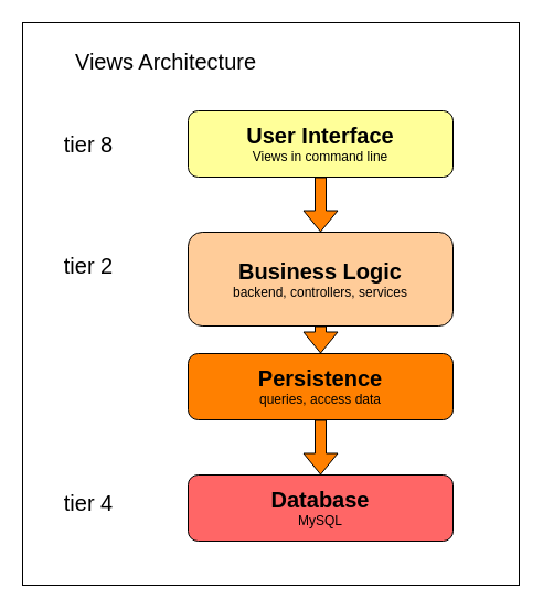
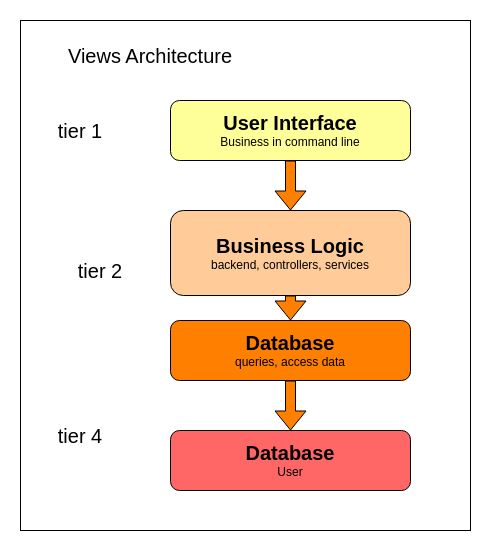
  <mxCell id="0" />
  <mxCell id="1" parent="0" />
  <mxCell id="2" value="" style="rounded=0;whiteSpace=wrap;html=1;" parent="1" vertex="1"><mxGeometry x="20" y="20" width="450" height="510" as="geometry" /></mxCell>
- <mxCell id="3" value="&lt;font style=&quot;font-size: 20px;&quot;&gt;&lt;b&gt;User Interface&lt;br&gt;&lt;/b&gt;&lt;/font&gt;Views in command line" style="rounded=1;whiteSpace=wrap;html=1;fillColor=#FFFF99;" parent="1" vertex="1"><mxGeometry x="170" y="100" width="240" height="60" as="geometry" /></mxCell>
+ <mxCell id="3" value="&lt;font style=&quot;font-size: 20px;&quot;&gt;&lt;b&gt;User Interface&lt;br&gt;&lt;/b&gt;&lt;/font&gt;Business in command line" style="rounded=1;whiteSpace=wrap;html=1;fillColor=#FFFF99;" parent="1" vertex="1"><mxGeometry x="170" y="100" width="240" height="60" as="geometry" /></mxCell>
  <mxCell id="4" value="&lt;b style=&quot;font-size: 20px;&quot;&gt;Business Logic&lt;br&gt;&lt;/b&gt;backend, controllers, services" style="rounded=1;whiteSpace=wrap;html=1;fillColor=#FFCC99;" parent="1" vertex="1"><mxGeometry x="170" y="210" width="240" height="85" as="geometry" /></mxCell>
- <mxCell id="5" value="&lt;b style=&quot;font-size: 20px;&quot;&gt;Database&lt;br&gt;&lt;/b&gt;MySQL" style="rounded=1;whiteSpace=wrap;html=1;fillColor=#FF6666;" parent="1" vertex="1"><mxGeometry x="170" y="430" width="240" height="60" as="geometry" /></mxCell>
+ <mxCell id="5" value="&lt;b style=&quot;font-size: 20px;&quot;&gt;Database&lt;br&gt;&lt;/b&gt;User" style="rounded=1;whiteSpace=wrap;html=1;fillColor=#FF6666;" parent="1" vertex="1"><mxGeometry x="170" y="430" width="240" height="60" as="geometry" /></mxCell>
  <mxCell id="6" value="" style="shape=flexArrow;endArrow=classic;html=1;rounded=0;entryX=0.5;entryY=0;entryDx=0;entryDy=0;exitX=0.5;exitY=1;exitDx=0;exitDy=0;fillColor=#FF8000;" parent="1" source="3" target="4" edge="1"><mxGeometry width="50" height="50" relative="1" as="geometry"><mxPoint x="180" y="260" as="sourcePoint" /><mxPoint x="230" y="190" as="targetPoint" /></mxGeometry></mxCell>
  <mxCell id="7" value="" style="shape=flexArrow;endArrow=classic;html=1;rounded=0;entryX=0.5;entryY=0;entryDx=0;entryDy=0;fillColor=#FF8000;exitX=0.5;exitY=1;exitDx=0;exitDy=0;" parent="1" source="11" target="5" edge="1"><mxGeometry width="50" height="50" relative="1" as="geometry"><mxPoint x="290" y="360" as="sourcePoint" /><mxPoint x="349.5" y="320" as="targetPoint" /></mxGeometry></mxCell>
  <mxCell id="8" value="Views Architecture" style="text;html=1;strokeColor=none;fillColor=none;align=center;verticalAlign=middle;whiteSpace=wrap;rounded=0;fontSize=20;" parent="1" vertex="1"><mxGeometry x="50" y="40" width="200" height="30" as="geometry" /></mxCell>
- <mxCell id="9" value="tier 8" style="text;html=1;strokeColor=none;fillColor=none;align=center;verticalAlign=middle;whiteSpace=wrap;rounded=0;fontSize=20;" parent="1" vertex="1"><mxGeometry x="50" y="115" width="60" height="30" as="geometry" /></mxCell>
- <mxCell id="10" value="tier 2" style="text;html=1;strokeColor=none;fillColor=none;align=center;verticalAlign=middle;whiteSpace=wrap;rounded=0;fontSize=20;" parent="1" vertex="1"><mxGeometry x="50" y="225" width="60" height="30" as="geometry" /></mxCell>
- <mxCell id="11" value="&lt;b style=&quot;font-size: 20px;&quot;&gt;Persistence&lt;br&gt;&lt;/b&gt;queries, access data" style="rounded=1;whiteSpace=wrap;html=1;fillColor=#FF8000;" vertex="1" parent="1"><mxGeometry x="170" y="320" width="240" height="60" as="geometry" /></mxCell>
+ <mxCell id="9" value="tier 1" style="text;html=1;strokeColor=none;fillColor=none;align=center;verticalAlign=middle;whiteSpace=wrap;rounded=0;fontSize=20;" parent="1" vertex="1"><mxGeometry x="50" y="115" width="60" height="30" as="geometry" /></mxCell>
+ <mxCell id="10" value="tier 2" style="text;html=1;strokeColor=none;fillColor=none;align=center;verticalAlign=middle;whiteSpace=wrap;rounded=0;fontSize=20;" parent="1" vertex="1"><mxGeometry x="70" y="255" width="60" height="30" as="geometry" /></mxCell>
+ <mxCell id="11" value="&lt;b style=&quot;font-size: 20px;&quot;&gt;Database&lt;br&gt;&lt;/b&gt;queries, access data" style="rounded=1;whiteSpace=wrap;html=1;fillColor=#FF8000;" vertex="1" parent="1"><mxGeometry x="170" y="320" width="240" height="60" as="geometry" /></mxCell>
  <mxCell id="12" value="" style="shape=flexArrow;endArrow=classic;html=1;rounded=0;fillColor=#FF8000;exitX=0.5;exitY=1;exitDx=0;exitDy=0;" edge="1" parent="1" source="4"><mxGeometry width="50" height="50" relative="1" as="geometry"><mxPoint x="289.5" y="270" as="sourcePoint" /><mxPoint x="290" y="320" as="targetPoint" /></mxGeometry></mxCell>
- <mxCell id="13" value="tier 4" style="text;html=1;strokeColor=none;fillColor=none;align=center;verticalAlign=middle;whiteSpace=wrap;rounded=0;fontSize=20;" vertex="1" parent="1"><mxGeometry x="50" y="440" width="60" height="30" as="geometry" /></mxCell>
+ <mxCell id="13" value="tier 4" style="text;html=1;strokeColor=none;fillColor=none;align=center;verticalAlign=middle;whiteSpace=wrap;rounded=0;fontSize=20;" vertex="1" parent="1"><mxGeometry x="50" y="420" width="60" height="30" as="geometry" /></mxCell>
